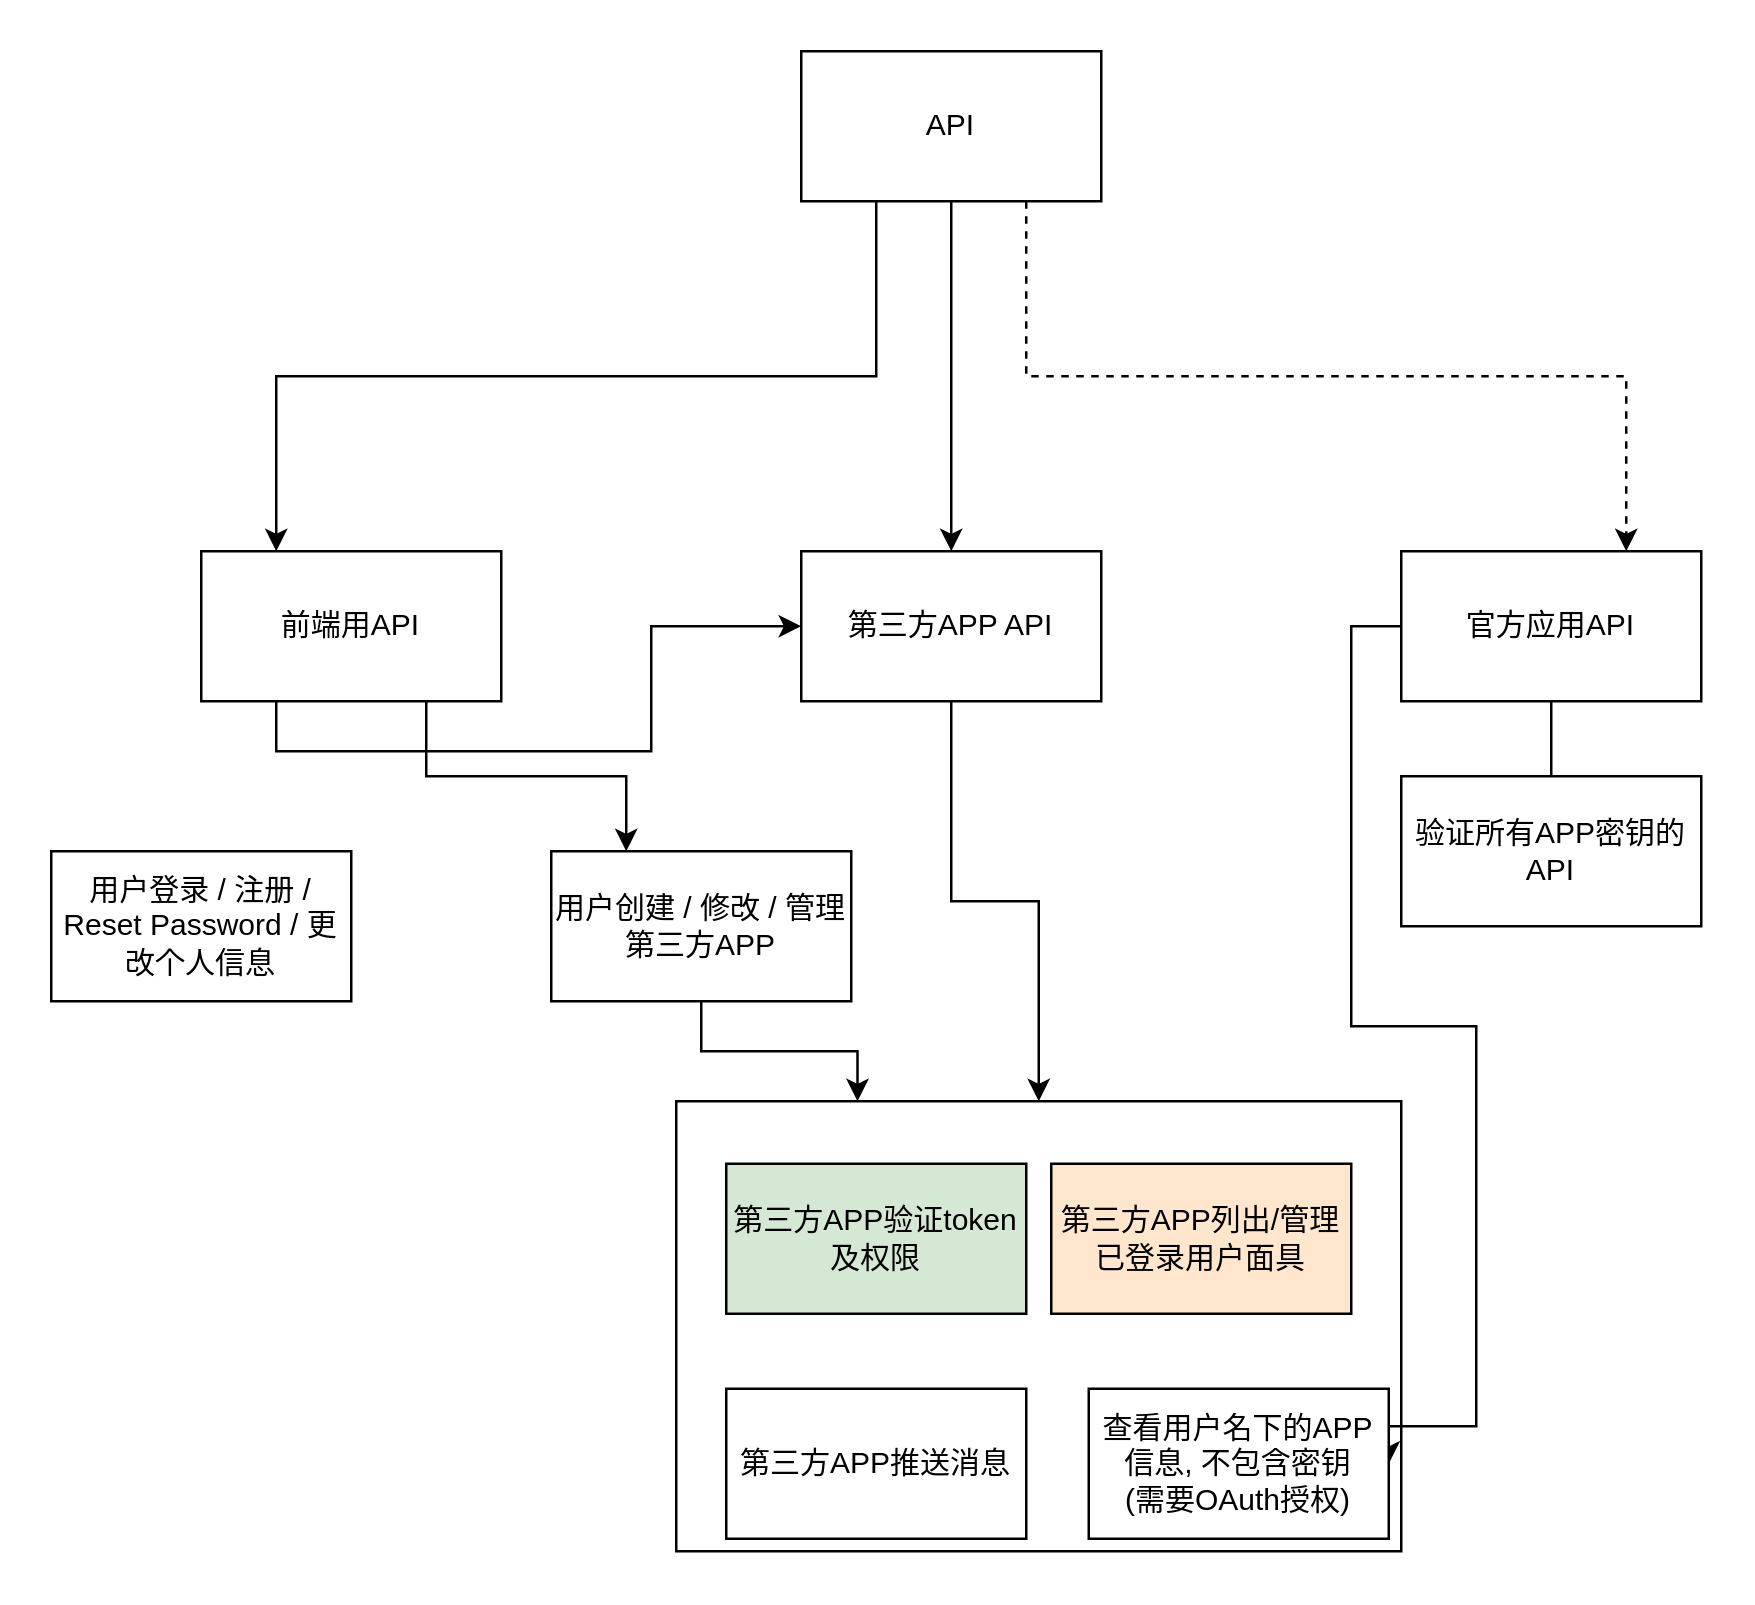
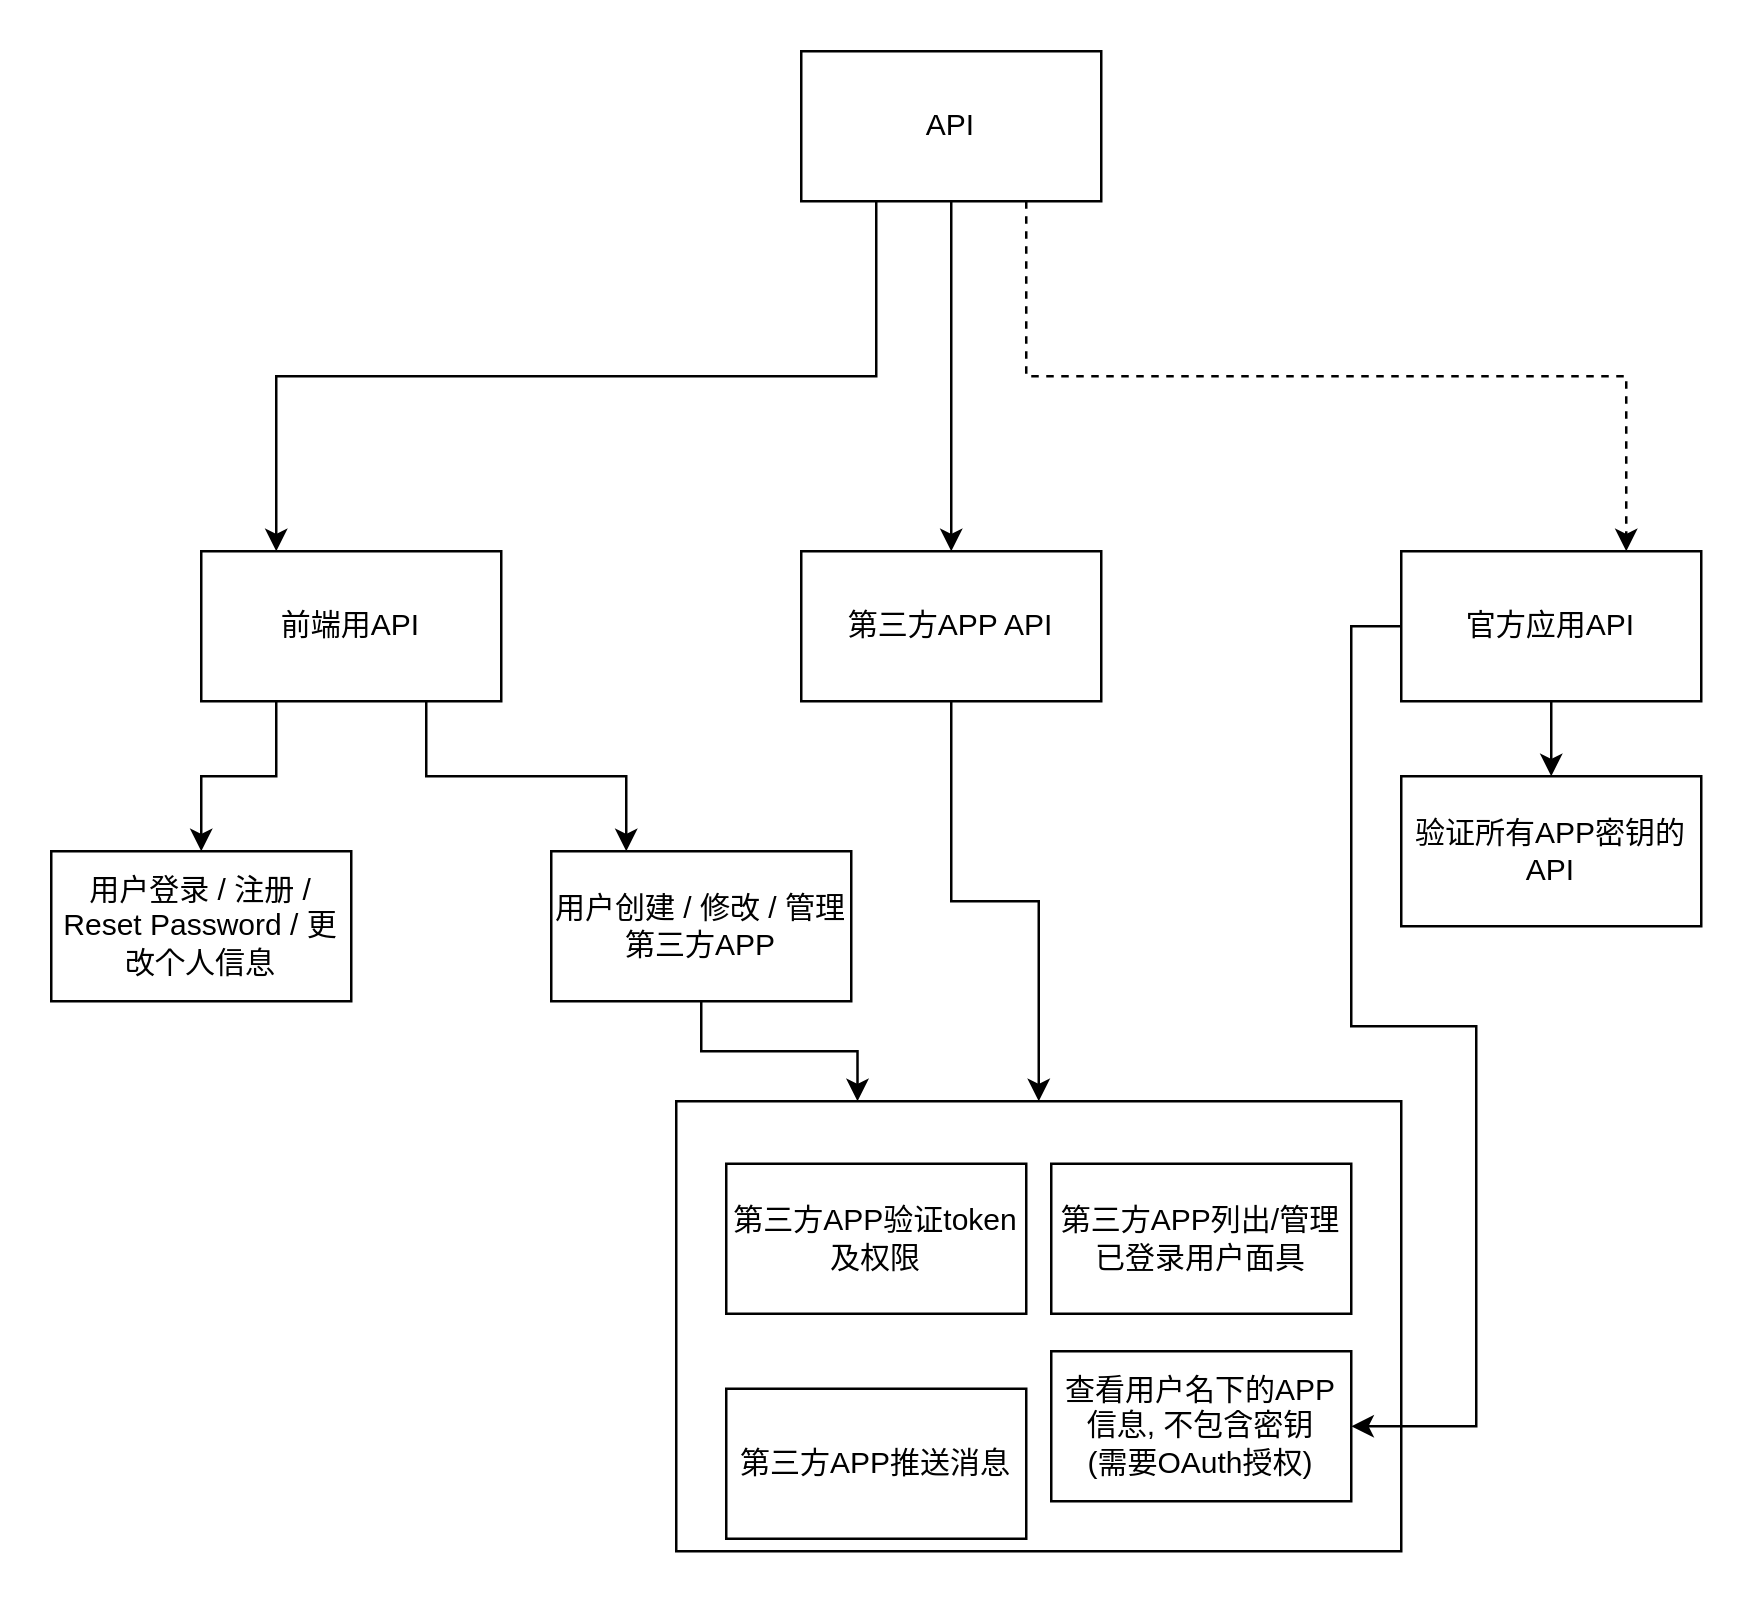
  <mxCell id="0" />
  <mxCell id="1" parent="0" />
  <mxCell id="2" value="" style="rounded=0;whiteSpace=wrap;html=1;" vertex="1" parent="1"><mxGeometry x="270" y="440" width="290" height="180" as="geometry" /></mxCell>
- <mxCell id="3" value="第三方APP验证token及权限" style="rounded=0;whiteSpace=wrap;html=1;fillColor=#d5e8d4;" vertex="1" parent="1"><mxGeometry x="290" y="465" width="120" height="60" as="geometry" /></mxCell>
- <mxCell id="4" value="第三方APP列出/管理已登录用户面具" style="rounded=0;whiteSpace=wrap;html=1;fillColor=#ffe6cc;" vertex="1" parent="1"><mxGeometry x="420" y="465" width="120" height="60" as="geometry" /></mxCell>
+ <mxCell id="3" value="第三方APP验证token及权限" style="rounded=0;whiteSpace=wrap;html=1;" vertex="1" parent="1"><mxGeometry x="290" y="465" width="120" height="60" as="geometry" /></mxCell>
+ <mxCell id="4" value="第三方APP列出/管理已登录用户面具" style="rounded=0;whiteSpace=wrap;html=1;" vertex="1" parent="1"><mxGeometry x="420" y="465" width="120" height="60" as="geometry" /></mxCell>
  <mxCell id="5" value="第三方APP推送消息" style="rounded=0;whiteSpace=wrap;html=1;" vertex="1" parent="1"><mxGeometry x="290" y="555" width="120" height="60" as="geometry" /></mxCell>
  <mxCell id="6" style="edgeStyle=orthogonalEdgeStyle;rounded=0;orthogonalLoop=1;jettySize=auto;html=1;exitX=0.25;exitY=1;exitDx=0;exitDy=0;entryX=0.25;entryY=0;entryDx=0;entryDy=0;" edge="1" parent="1" source="9" target="12"><mxGeometry relative="1" as="geometry"><mxPoint x="50" y="200" as="targetPoint" /></mxGeometry></mxCell>
  <mxCell id="7" style="edgeStyle=orthogonalEdgeStyle;rounded=0;orthogonalLoop=1;jettySize=auto;html=1;exitX=0.5;exitY=1;exitDx=0;exitDy=0;entryX=0.5;entryY=0;entryDx=0;entryDy=0;" edge="1" parent="1" source="9" target="14"><mxGeometry relative="1" as="geometry" /></mxCell>
  <mxCell id="8" style="edgeStyle=orthogonalEdgeStyle;rounded=0;orthogonalLoop=1;jettySize=auto;html=1;exitX=0.75;exitY=1;exitDx=0;exitDy=0;entryX=0.75;entryY=0;entryDx=0;entryDy=0;dashed=1;" edge="1" parent="1" source="9" target="17"><mxGeometry relative="1" as="geometry" /></mxCell>
  <mxCell id="9" value="API" style="rounded=0;whiteSpace=wrap;html=1;" vertex="1" parent="1"><mxGeometry x="320" y="20" width="120" height="60" as="geometry" /></mxCell>
- <mxCell id="10" style="edgeStyle=orthogonalEdgeStyle;rounded=0;orthogonalLoop=1;jettySize=auto;html=1;exitX=0.25;exitY=1;exitDx=0;exitDy=0;" edge="1" parent="1" source="12" target="14"><mxGeometry relative="1" as="geometry" /></mxCell>
+ <mxCell id="10" style="edgeStyle=orthogonalEdgeStyle;rounded=0;orthogonalLoop=1;jettySize=auto;html=1;exitX=0.25;exitY=1;exitDx=0;exitDy=0;entryX=0.5;entryY=0;entryDx=0;entryDy=0;" edge="1" parent="1" source="12" target="18"><mxGeometry relative="1" as="geometry" /></mxCell>
  <mxCell id="11" style="edgeStyle=orthogonalEdgeStyle;rounded=0;orthogonalLoop=1;jettySize=auto;html=1;exitX=0.75;exitY=1;exitDx=0;exitDy=0;entryX=0.25;entryY=0;entryDx=0;entryDy=0;" edge="1" parent="1" source="12" target="20"><mxGeometry relative="1" as="geometry" /></mxCell>
  <mxCell id="12" value="前端用API" style="rounded=0;whiteSpace=wrap;html=1;" vertex="1" parent="1"><mxGeometry x="80" y="220" width="120" height="60" as="geometry" /></mxCell>
  <mxCell id="13" style="edgeStyle=orthogonalEdgeStyle;rounded=0;orthogonalLoop=1;jettySize=auto;html=1;exitX=0.5;exitY=1;exitDx=0;exitDy=0;entryX=0.5;entryY=0;entryDx=0;entryDy=0;" edge="1" parent="1" source="14" target="2"><mxGeometry relative="1" as="geometry"><mxPoint x="400" y="340" as="targetPoint" /></mxGeometry></mxCell>
  <mxCell id="14" value="第三方APP API" style="rounded=0;whiteSpace=wrap;html=1;" vertex="1" parent="1"><mxGeometry x="320" y="220" width="120" height="60" as="geometry" /></mxCell>
- <mxCell id="15" style="edgeStyle=orthogonalEdgeStyle;rounded=0;orthogonalLoop=1;jettySize=auto;html=1;exitX=0.5;exitY=1;exitDx=0;exitDy=0;endArrow=none;" edge="1" parent="1" source="17" target="21"><mxGeometry relative="1" as="geometry" /></mxCell>
+ <mxCell id="15" style="edgeStyle=orthogonalEdgeStyle;rounded=0;orthogonalLoop=1;jettySize=auto;html=1;exitX=0.5;exitY=1;exitDx=0;exitDy=0;" edge="1" parent="1" source="17" target="21"><mxGeometry relative="1" as="geometry" /></mxCell>
  <mxCell id="16" style="edgeStyle=orthogonalEdgeStyle;rounded=0;orthogonalLoop=1;jettySize=auto;html=1;exitX=0;exitY=0.5;exitDx=0;exitDy=0;entryX=1;entryY=0.5;entryDx=0;entryDy=0;" edge="1" parent="1" source="17" target="22"><mxGeometry relative="1" as="geometry"><Array as="points"><mxPoint x="540" y="250" /><mxPoint x="540" y="410" /><mxPoint x="590" y="410" /><mxPoint x="590" y="570" /></Array></mxGeometry></mxCell>
  <mxCell id="17" value="官方应用API" style="rounded=0;whiteSpace=wrap;html=1;" vertex="1" parent="1"><mxGeometry x="560" y="220" width="120" height="60" as="geometry" /></mxCell>
  <mxCell id="18" value="用户登录 / 注册 / Reset Password / 更改个人信息" style="rounded=0;whiteSpace=wrap;html=1;" vertex="1" parent="1"><mxGeometry x="20" y="340" width="120" height="60" as="geometry" /></mxCell>
  <mxCell id="19" style="edgeStyle=orthogonalEdgeStyle;rounded=0;orthogonalLoop=1;jettySize=auto;html=1;exitX=0.5;exitY=1;exitDx=0;exitDy=0;entryX=0.25;entryY=0;entryDx=0;entryDy=0;" edge="1" parent="1" source="20" target="2"><mxGeometry relative="1" as="geometry" /></mxCell>
  <mxCell id="20" value="用户创建 / 修改 / 管理第三方APP" style="rounded=0;whiteSpace=wrap;html=1;" vertex="1" parent="1"><mxGeometry x="220" y="340" width="120" height="60" as="geometry" /></mxCell>
  <mxCell id="21" value="验证所有APP密钥的API" style="rounded=0;whiteSpace=wrap;html=1;" vertex="1" parent="1"><mxGeometry x="560" y="310" width="120" height="60" as="geometry" /></mxCell>
- <mxCell id="22" value="&lt;div&gt;查看用户名下的APP信息, 不包含密钥&lt;br&gt;&lt;/div&gt;(需要OAuth授权)" style="rounded=0;whiteSpace=wrap;html=1;" vertex="1" parent="1"><mxGeometry x="435" y="555" width="120" height="60" as="geometry" /></mxCell>
+ <mxCell id="22" value="&lt;div&gt;查看用户名下的APP信息, 不包含密钥&lt;br&gt;&lt;/div&gt;(需要OAuth授权)" style="rounded=0;whiteSpace=wrap;html=1;" vertex="1" parent="1"><mxGeometry x="420" y="540" width="120" height="60" as="geometry" /></mxCell>
